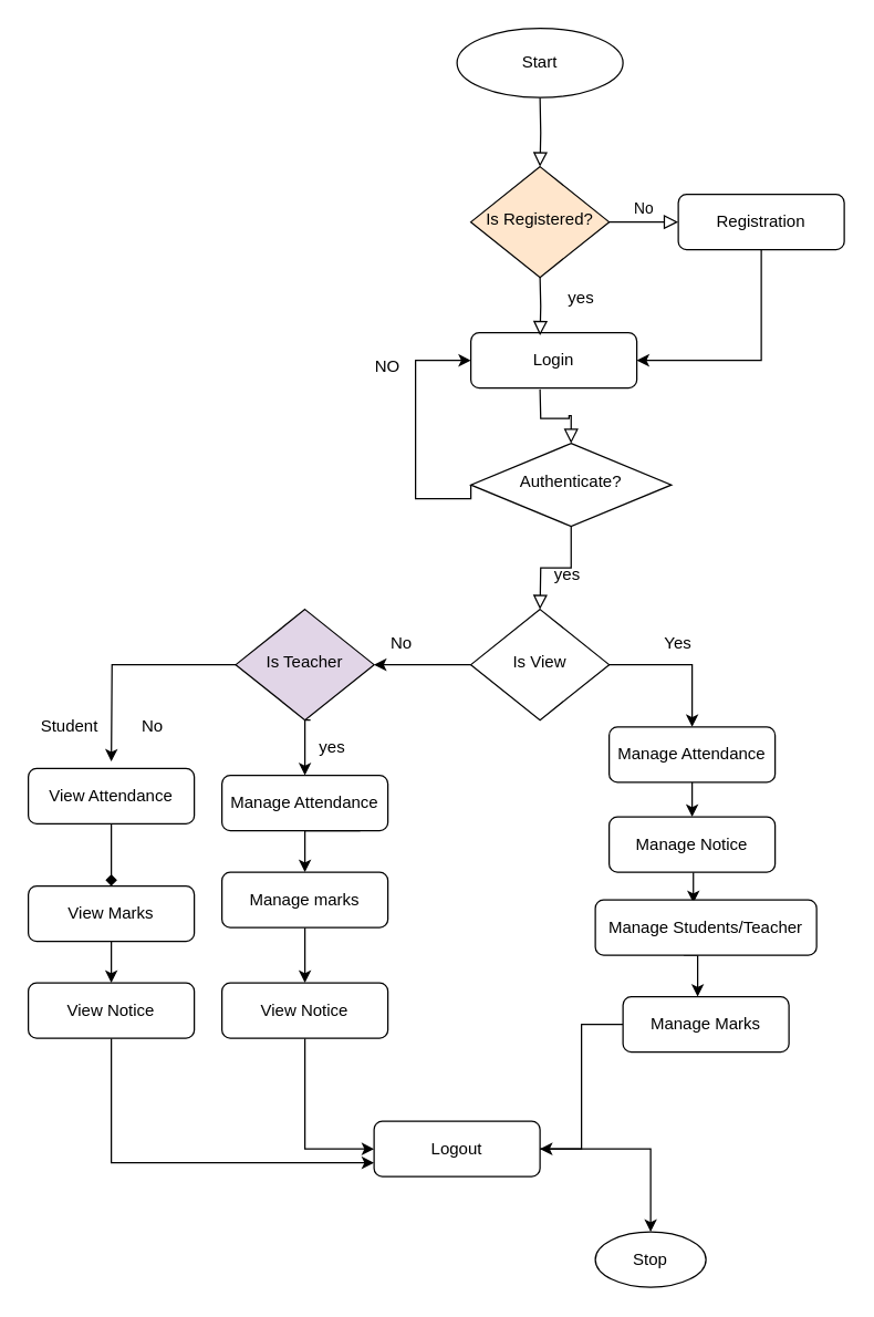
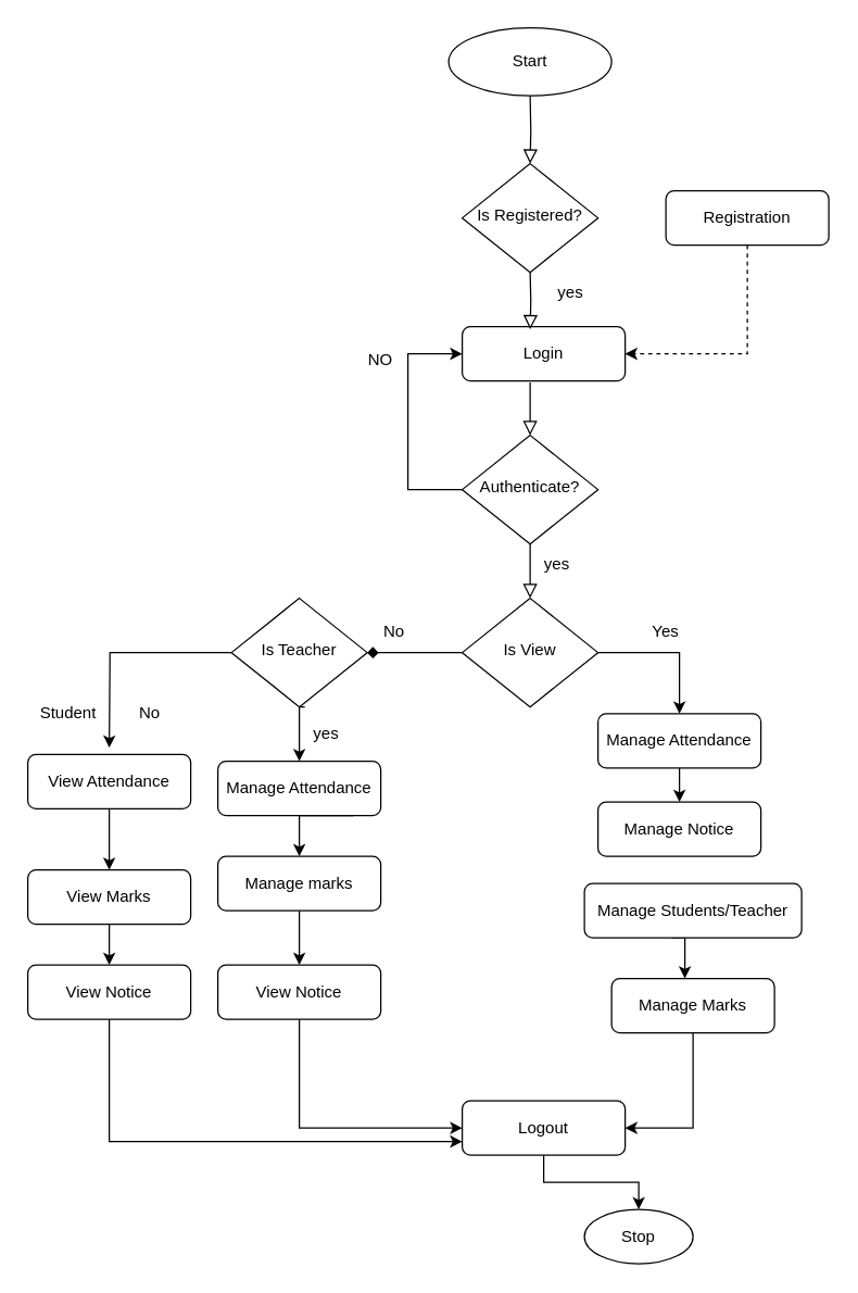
  <mxCell id="0" />
  <mxCell id="1" parent="0" />
  <mxCell id="2" value="" style="rounded=0;html=1;jettySize=auto;orthogonalLoop=1;fontSize=11;endArrow=block;endFill=0;endSize=8;strokeWidth=1;shadow=0;labelBackgroundColor=none;edgeStyle=orthogonalEdgeStyle;strokeColor=#000000;" parent="1" target="4" edge="1"><mxGeometry relative="1" as="geometry"><mxPoint x="390" y="70" as="sourcePoint" /></mxGeometry></mxCell>
- <mxCell id="3" value="No" style="edgeStyle=orthogonalEdgeStyle;rounded=0;html=1;jettySize=auto;orthogonalLoop=1;fontSize=11;endArrow=block;endFill=0;endSize=8;strokeWidth=1;shadow=0;labelBackgroundColor=none;strokeColor=#000000;" parent="1" source="4" target="6" edge="1"><mxGeometry y="10" relative="1" as="geometry"><mxPoint as="offset" /></mxGeometry></mxCell>
- <mxCell id="4" value="Is Registered?" style="rhombus;whiteSpace=wrap;html=1;shadow=0;fontFamily=Helvetica;fontSize=12;align=center;strokeWidth=1;spacing=6;spacingTop=-4;strokeColor=#000000;fillColor=#ffe6cc;" parent="1" vertex="1"><mxGeometry x="340" y="120" width="100" height="80" as="geometry" /></mxCell>
- <mxCell id="5" style="edgeStyle=orthogonalEdgeStyle;rounded=0;orthogonalLoop=1;jettySize=auto;html=1;exitX=0.5;exitY=1;exitDx=0;exitDy=0;entryX=1;entryY=0.5;entryDx=0;entryDy=0;strokeColor=#000000;" parent="1" source="6" target="13" edge="1"><mxGeometry relative="1" as="geometry" /></mxCell>
+ <mxCell id="4" value="Is Registered?" style="rhombus;whiteSpace=wrap;html=1;shadow=0;fontFamily=Helvetica;fontSize=12;align=center;strokeWidth=1;spacing=6;spacingTop=-4;strokeColor=#000000;" parent="1" vertex="1"><mxGeometry x="340" y="120" width="100" height="80" as="geometry" /></mxCell>
+ <mxCell id="5" style="edgeStyle=orthogonalEdgeStyle;rounded=0;orthogonalLoop=1;jettySize=auto;html=1;exitX=0.5;exitY=1;exitDx=0;exitDy=0;entryX=1;entryY=0.5;entryDx=0;entryDy=0;strokeColor=#000000;dashed=1;" parent="1" source="6" target="13" edge="1"><mxGeometry relative="1" as="geometry" /></mxCell>
  <mxCell id="6" value="Registration" style="rounded=1;whiteSpace=wrap;html=1;fontSize=12;glass=0;strokeWidth=1;shadow=0;strokeColor=#000000;" parent="1" vertex="1"><mxGeometry x="490" y="140" width="120" height="40" as="geometry" /></mxCell>
  <mxCell id="7" value="" style="rounded=0;html=1;jettySize=auto;orthogonalLoop=1;fontSize=11;endArrow=block;endFill=0;endSize=8;strokeWidth=1;shadow=0;labelBackgroundColor=none;edgeStyle=orthogonalEdgeStyle;strokeColor=#000000;" parent="1" source="9" edge="1"><mxGeometry x="0.333" y="20" relative="1" as="geometry"><mxPoint as="offset" /><mxPoint x="390" y="440" as="targetPoint" /></mxGeometry></mxCell>
  <mxCell id="8" value="" style="edgeStyle=orthogonalEdgeStyle;rounded=0;orthogonalLoop=1;jettySize=auto;html=1;exitX=0;exitY=0.5;exitDx=0;exitDy=0;entryX=0;entryY=0.5;entryDx=0;entryDy=0;strokeColor=#000000;" parent="1" source="9" target="13" edge="1"><mxGeometry relative="1" as="geometry"><Array as="points"><mxPoint x="300" y="360" /><mxPoint x="300" y="260" /></Array></mxGeometry></mxCell>
- <mxCell id="9" value="Authenticate?" style="rhombus;whiteSpace=wrap;html=1;shadow=0;fontFamily=Helvetica;fontSize=12;align=center;strokeWidth=1;spacing=6;spacingTop=-4;strokeColor=#000000;" parent="1" vertex="1"><mxGeometry x="340" y="320" width="145" height="60" as="geometry" /></mxCell>
+ <mxCell id="9" value="Authenticate?" style="rhombus;whiteSpace=wrap;html=1;shadow=0;fontFamily=Helvetica;fontSize=12;align=center;strokeWidth=1;spacing=6;spacingTop=-4;strokeColor=#000000;" parent="1" vertex="1"><mxGeometry x="340" y="320" width="100" height="80" as="geometry" /></mxCell>
  <mxCell id="10" value="" style="edgeStyle=orthogonalEdgeStyle;rounded=0;orthogonalLoop=1;jettySize=auto;html=1;" parent="1" edge="1"><mxGeometry relative="1" as="geometry"><Array as="points"><mxPoint x="260" y="600" /><mxPoint x="260" y="600" /></Array><mxPoint x="220" y="600" as="sourcePoint" /><mxPoint x="220" y="630" as="targetPoint" /></mxGeometry></mxCell>
  <mxCell id="11" value="Manage Attendance" style="rounded=1;whiteSpace=wrap;html=1;fontSize=12;glass=0;strokeWidth=1;shadow=0;strokeColor=#000000;" parent="1" vertex="1"><mxGeometry x="160" y="560" width="120" height="40" as="geometry" /></mxCell>
  <mxCell id="12" value="Start" style="ellipse;whiteSpace=wrap;html=1;strokeColor=#000000;" parent="1" vertex="1"><mxGeometry x="330" y="20" width="120" height="50" as="geometry" /></mxCell>
  <mxCell id="13" value="Login" style="rounded=1;whiteSpace=wrap;html=1;strokeColor=#000000;" parent="1" vertex="1"><mxGeometry x="340" y="240" width="120" height="40" as="geometry" /></mxCell>
  <mxCell id="14" value="" style="rounded=0;html=1;jettySize=auto;orthogonalLoop=1;fontSize=11;endArrow=block;endFill=0;endSize=8;strokeWidth=1;shadow=0;labelBackgroundColor=none;edgeStyle=orthogonalEdgeStyle;strokeColor=#000000;entryX=0.417;entryY=0.05;entryDx=0;entryDy=0;entryPerimeter=0;" parent="1" target="13" edge="1"><mxGeometry relative="1" as="geometry"><mxPoint x="390" y="200" as="sourcePoint" /><mxPoint x="389.5" y="230" as="targetPoint" /><Array as="points" /></mxGeometry></mxCell>
  <mxCell id="15" value="" style="rounded=0;html=1;jettySize=auto;orthogonalLoop=1;fontSize=11;endArrow=block;endFill=0;endSize=8;strokeWidth=1;shadow=0;labelBackgroundColor=none;edgeStyle=orthogonalEdgeStyle;strokeColor=#000000;entryX=0.5;entryY=0;entryDx=0;entryDy=0;" parent="1" target="9" edge="1"><mxGeometry relative="1" as="geometry"><mxPoint x="390" y="281" as="sourcePoint" /><mxPoint x="389.5" y="311" as="targetPoint" /></mxGeometry></mxCell>
- <mxCell id="16" style="edgeStyle=orthogonalEdgeStyle;rounded=0;orthogonalLoop=1;jettySize=auto;html=1;exitX=0;exitY=0.5;exitDx=0;exitDy=0;entryX=1;entryY=0.5;entryDx=0;entryDy=0;strokeColor=#000000;" parent="1" source="17" target="36" edge="1"><mxGeometry relative="1" as="geometry"><mxPoint x="230" y="480" as="sourcePoint" /></mxGeometry></mxCell>
+ <mxCell id="16" style="edgeStyle=orthogonalEdgeStyle;rounded=0;orthogonalLoop=1;jettySize=auto;html=1;exitX=0;exitY=0.5;exitDx=0;exitDy=0;entryX=1;entryY=0.5;entryDx=0;entryDy=0;strokeColor=#000000;endArrow=diamond;" parent="1" source="17" target="36" edge="1"><mxGeometry relative="1" as="geometry"><mxPoint x="230" y="480" as="sourcePoint" /></mxGeometry></mxCell>
  <mxCell id="17" value="Is View" style="rhombus;whiteSpace=wrap;html=1;shadow=0;fontFamily=Helvetica;fontSize=12;align=center;strokeWidth=1;spacing=6;spacingTop=-4;strokeColor=#000000;" parent="1" vertex="1"><mxGeometry x="340" y="440" width="100" height="80" as="geometry" /></mxCell>
- <mxCell id="18" value="" style="edgeStyle=orthogonalEdgeStyle;rounded=0;orthogonalLoop=1;jettySize=auto;html=1;entryX=0.443;entryY=0.057;entryDx=0;entryDy=0;entryPerimeter=0;" edge="1" parent="1" source="19" target="21"><mxGeometry relative="1" as="geometry"><Array as="points"><mxPoint x="500" y="630" /><mxPoint x="501" y="630" /></Array></mxGeometry></mxCell>
  <mxCell id="19" value="Manage Notice" style="rounded=1;whiteSpace=wrap;html=1;fontSize=12;glass=0;strokeWidth=1;shadow=0;strokeColor=#000000;" parent="1" vertex="1"><mxGeometry x="440" y="590" width="120" height="40" as="geometry" /></mxCell>
  <mxCell id="20" value="" style="edgeStyle=orthogonalEdgeStyle;rounded=0;orthogonalLoop=1;jettySize=auto;html=1;" edge="1" parent="1"><mxGeometry relative="1" as="geometry"><mxPoint x="504" y="690" as="sourcePoint" /><mxPoint x="504" y="720" as="targetPoint" /><Array as="points"><mxPoint x="494" y="690" /><mxPoint x="494" y="690" /></Array></mxGeometry></mxCell>
  <mxCell id="21" value="Manage Students/Teacher" style="rounded=1;whiteSpace=wrap;html=1;fontSize=12;glass=0;strokeWidth=1;shadow=0;strokeColor=#000000;" parent="1" vertex="1"><mxGeometry x="430" y="650" width="160" height="40" as="geometry" /></mxCell>
  <mxCell id="22" style="edgeStyle=orthogonalEdgeStyle;shape=connector;rounded=0;orthogonalLoop=1;jettySize=auto;html=1;entryX=0;entryY=0.5;entryDx=0;entryDy=0;labelBackgroundColor=default;strokeColor=#000000;fontFamily=Helvetica;fontSize=11;fontColor=default;endArrow=classic;exitX=0.5;exitY=1;exitDx=0;exitDy=0;" parent="1" source="38" target="24" edge="1"><mxGeometry relative="1" as="geometry"><mxPoint x="180" y="650" as="sourcePoint" /></mxGeometry></mxCell>
  <mxCell id="23" value="" style="edgeStyle=orthogonalEdgeStyle;shape=connector;rounded=0;orthogonalLoop=1;jettySize=auto;html=1;labelBackgroundColor=default;strokeColor=#000000;fontFamily=Helvetica;fontSize=11;fontColor=default;endArrow=classic;" parent="1" source="24" target="25" edge="1"><mxGeometry relative="1" as="geometry" /></mxCell>
- <mxCell id="24" value="Logout" style="rounded=1;whiteSpace=wrap;html=1;fontSize=12;glass=0;strokeWidth=1;shadow=0;strokeColor=#000000;" parent="1" vertex="1"><mxGeometry x="270" y="810" width="120" height="40" as="geometry" /></mxCell>
+ <mxCell id="24" value="Logout" style="rounded=1;whiteSpace=wrap;html=1;fontSize=12;glass=0;strokeWidth=1;shadow=0;strokeColor=#000000;" parent="1" vertex="1"><mxGeometry x="340" y="810" width="120" height="40" as="geometry" /></mxCell>
  <mxCell id="25" value="Stop" style="ellipse;whiteSpace=wrap;html=1;strokeColor=#000000;rounded=1;glass=0;strokeWidth=1;shadow=0;" parent="1" vertex="1"><mxGeometry x="430" y="890" width="80" height="40" as="geometry" /></mxCell>
  <mxCell id="26" value="Yes" style="text;html=1;strokeColor=none;fillColor=none;align=center;verticalAlign=middle;whiteSpace=wrap;rounded=0;" parent="1" vertex="1"><mxGeometry x="460" y="450" width="60" height="30" as="geometry" /></mxCell>
  <mxCell id="27" value="No" style="text;html=1;strokeColor=none;fillColor=none;align=center;verticalAlign=middle;whiteSpace=wrap;rounded=0;" parent="1" vertex="1"><mxGeometry x="260" y="450" width="60" height="30" as="geometry" /></mxCell>
  <mxCell id="28" value="yes" style="text;html=1;strokeColor=none;fillColor=none;align=center;verticalAlign=middle;whiteSpace=wrap;rounded=0;" parent="1" vertex="1"><mxGeometry x="390" y="200" width="60" height="30" as="geometry" /></mxCell>
  <mxCell id="29" value="NO" style="text;html=1;strokeColor=none;fillColor=none;align=center;verticalAlign=middle;whiteSpace=wrap;rounded=0;" parent="1" vertex="1"><mxGeometry x="250" y="250" width="60" height="30" as="geometry" /></mxCell>
  <mxCell id="30" style="edgeStyle=orthogonalEdgeStyle;rounded=0;orthogonalLoop=1;jettySize=auto;html=1;exitX=0.5;exitY=1;exitDx=0;exitDy=0;entryX=0.5;entryY=0;entryDx=0;entryDy=0;" edge="1" parent="1" source="31" target="38"><mxGeometry relative="1" as="geometry" /></mxCell>
  <mxCell id="31" value="Manage marks" style="rounded=1;whiteSpace=wrap;html=1;fontSize=12;glass=0;strokeWidth=1;shadow=0;strokeColor=#000000;" parent="1" vertex="1"><mxGeometry x="160" y="630" width="120" height="40" as="geometry" /></mxCell>
  <mxCell id="32" style="edgeStyle=orthogonalEdgeStyle;rounded=0;orthogonalLoop=1;jettySize=auto;html=1;entryX=1;entryY=0.5;entryDx=0;entryDy=0;" edge="1" parent="1" source="33" target="24"><mxGeometry relative="1" as="geometry" /></mxCell>
  <mxCell id="33" value="Manage Marks" style="rounded=1;whiteSpace=wrap;html=1;fontSize=12;glass=0;strokeWidth=1;shadow=0;strokeColor=#000000;" parent="1" vertex="1"><mxGeometry x="450" y="720" width="120" height="40" as="geometry" /></mxCell>
  <mxCell id="34" value="yes" style="text;html=1;strokeColor=none;fillColor=none;align=center;verticalAlign=middle;whiteSpace=wrap;rounded=0;" vertex="1" parent="1"><mxGeometry x="380" y="400" width="60" height="30" as="geometry" /></mxCell>
  <mxCell id="35" value="" style="edgeStyle=orthogonalEdgeStyle;rounded=0;orthogonalLoop=1;jettySize=auto;html=1;" edge="1" parent="1" source="36"><mxGeometry relative="1" as="geometry"><mxPoint x="80" y="550" as="targetPoint" /></mxGeometry></mxCell>
- <mxCell id="36" value="Is Teacher" style="rhombus;whiteSpace=wrap;html=1;shadow=0;fontFamily=Helvetica;fontSize=12;align=center;strokeWidth=1;spacing=6;spacingTop=-4;strokeColor=#000000;fillColor=#e1d5e7;" vertex="1" parent="1"><mxGeometry x="170" y="440" width="100" height="80" as="geometry" /></mxCell>
+ <mxCell id="36" value="Is Teacher" style="rhombus;whiteSpace=wrap;html=1;shadow=0;fontFamily=Helvetica;fontSize=12;align=center;strokeWidth=1;spacing=6;spacingTop=-4;strokeColor=#000000;" vertex="1" parent="1"><mxGeometry x="170" y="440" width="100" height="80" as="geometry" /></mxCell>
  <mxCell id="37" style="edgeStyle=orthogonalEdgeStyle;rounded=0;orthogonalLoop=1;jettySize=auto;html=1;exitX=0.5;exitY=1;exitDx=0;exitDy=0;entryX=0.5;entryY=0;entryDx=0;entryDy=0;" edge="1" parent="1" target="11"><mxGeometry relative="1" as="geometry"><mxPoint x="224" y="520" as="sourcePoint" /><mxPoint x="219.96" y="553" as="targetPoint" /><Array as="points"><mxPoint x="220" y="520" /></Array></mxGeometry></mxCell>
  <mxCell id="38" value="View Notice" style="rounded=1;whiteSpace=wrap;html=1;fontSize=12;glass=0;strokeWidth=1;shadow=0;strokeColor=#000000;" parent="1" vertex="1"><mxGeometry x="160" y="710" width="120" height="40" as="geometry" /></mxCell>
  <mxCell id="39" value="yes" style="text;html=1;strokeColor=none;fillColor=none;align=center;verticalAlign=middle;whiteSpace=wrap;rounded=0;" vertex="1" parent="1"><mxGeometry x="210" y="525" width="60" height="30" as="geometry" /></mxCell>
  <mxCell id="40" style="edgeStyle=orthogonalEdgeStyle;rounded=0;orthogonalLoop=1;jettySize=auto;html=1;entryX=0;entryY=0.75;entryDx=0;entryDy=0;exitX=0.5;exitY=1;exitDx=0;exitDy=0;" edge="1" parent="1" source="41" target="24"><mxGeometry relative="1" as="geometry" /></mxCell>
  <mxCell id="41" value="View Notice" style="rounded=1;whiteSpace=wrap;html=1;fontSize=12;glass=0;strokeWidth=1;shadow=0;strokeColor=#000000;" vertex="1" parent="1"><mxGeometry x="20" y="710" width="120" height="40" as="geometry" /></mxCell>
  <mxCell id="42" value="" style="edgeStyle=orthogonalEdgeStyle;rounded=0;orthogonalLoop=1;jettySize=auto;html=1;" edge="1" parent="1" source="43" target="41"><mxGeometry relative="1" as="geometry" /></mxCell>
  <mxCell id="43" value="View Marks" style="rounded=1;whiteSpace=wrap;html=1;fontSize=12;glass=0;strokeWidth=1;shadow=0;strokeColor=#000000;" vertex="1" parent="1"><mxGeometry x="20" y="640" width="120" height="40" as="geometry" /></mxCell>
- <mxCell id="44" value="" style="edgeStyle=orthogonalEdgeStyle;rounded=0;orthogonalLoop=1;jettySize=auto;html=1;endArrow=diamond;" edge="1" parent="1" source="45" target="43"><mxGeometry relative="1" as="geometry" /></mxCell>
+ <mxCell id="44" value="" style="edgeStyle=orthogonalEdgeStyle;rounded=0;orthogonalLoop=1;jettySize=auto;html=1;" edge="1" parent="1" source="45" target="43"><mxGeometry relative="1" as="geometry" /></mxCell>
  <mxCell id="45" value="View Attendance" style="rounded=1;whiteSpace=wrap;html=1;fontSize=12;glass=0;strokeWidth=1;shadow=0;strokeColor=#000000;" vertex="1" parent="1"><mxGeometry x="20" y="555" width="120" height="40" as="geometry" /></mxCell>
  <mxCell id="46" value="" style="edgeStyle=orthogonalEdgeStyle;shape=connector;rounded=0;orthogonalLoop=1;jettySize=auto;html=1;exitX=1;exitY=0.5;exitDx=0;exitDy=0;entryX=0.5;entryY=0;entryDx=0;entryDy=0;labelBackgroundColor=default;strokeColor=#000000;fontFamily=Helvetica;fontSize=11;fontColor=default;endArrow=classic;" edge="1" parent="1" source="17" target="48"><mxGeometry relative="1" as="geometry"><mxPoint x="440" y="480" as="sourcePoint" /><mxPoint x="500" y="550" as="targetPoint" /></mxGeometry></mxCell>
  <mxCell id="47" value="" style="edgeStyle=orthogonalEdgeStyle;rounded=0;orthogonalLoop=1;jettySize=auto;html=1;" edge="1" parent="1" source="48"><mxGeometry relative="1" as="geometry"><mxPoint x="500" y="590" as="targetPoint" /></mxGeometry></mxCell>
  <mxCell id="48" value="Manage Attendance" style="rounded=1;whiteSpace=wrap;html=1;fontSize=12;glass=0;strokeWidth=1;shadow=0;strokeColor=#000000;" vertex="1" parent="1"><mxGeometry x="440" y="525" width="120" height="40" as="geometry" /></mxCell>
  <mxCell id="49" value="No" style="text;html=1;strokeColor=none;fillColor=none;align=center;verticalAlign=middle;whiteSpace=wrap;rounded=0;" vertex="1" parent="1"><mxGeometry x="80" y="510" width="60" height="30" as="geometry" /></mxCell>
  <mxCell id="50" value="Student" style="text;html=1;strokeColor=none;fillColor=none;align=center;verticalAlign=middle;whiteSpace=wrap;rounded=0;" vertex="1" parent="1"><mxGeometry x="20" y="510" width="60" height="30" as="geometry" /></mxCell>
